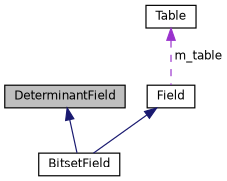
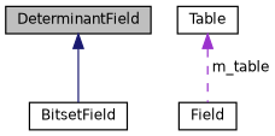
  digraph {
    fontname="DejaVu Sans"
    node [color=black fillcolor=white fontname="DejaVu Sans" fontsize=10 shape=record style=filled]
    edge [color=midnightblue dir=back fontname="DejaVu Sans" fontsize=10 labelfontname=Helvetica labelfontsize=10 style=solid]
    n1 [fillcolor=grey75 fontcolor=black height=0.2 label=DeterminantField width=0.4]
    n2 [height=0.2 label=BitsetField width=0.4]
    n3 [height=0.2 label=Field width=0.4]
    n4 [height=0.2 label=Table width=0.4]
    n1 -> n2
-   n3 -> n2
    n4 -> n3 [color=darkorchid3 label=" m_table" style=dashed]
  }
